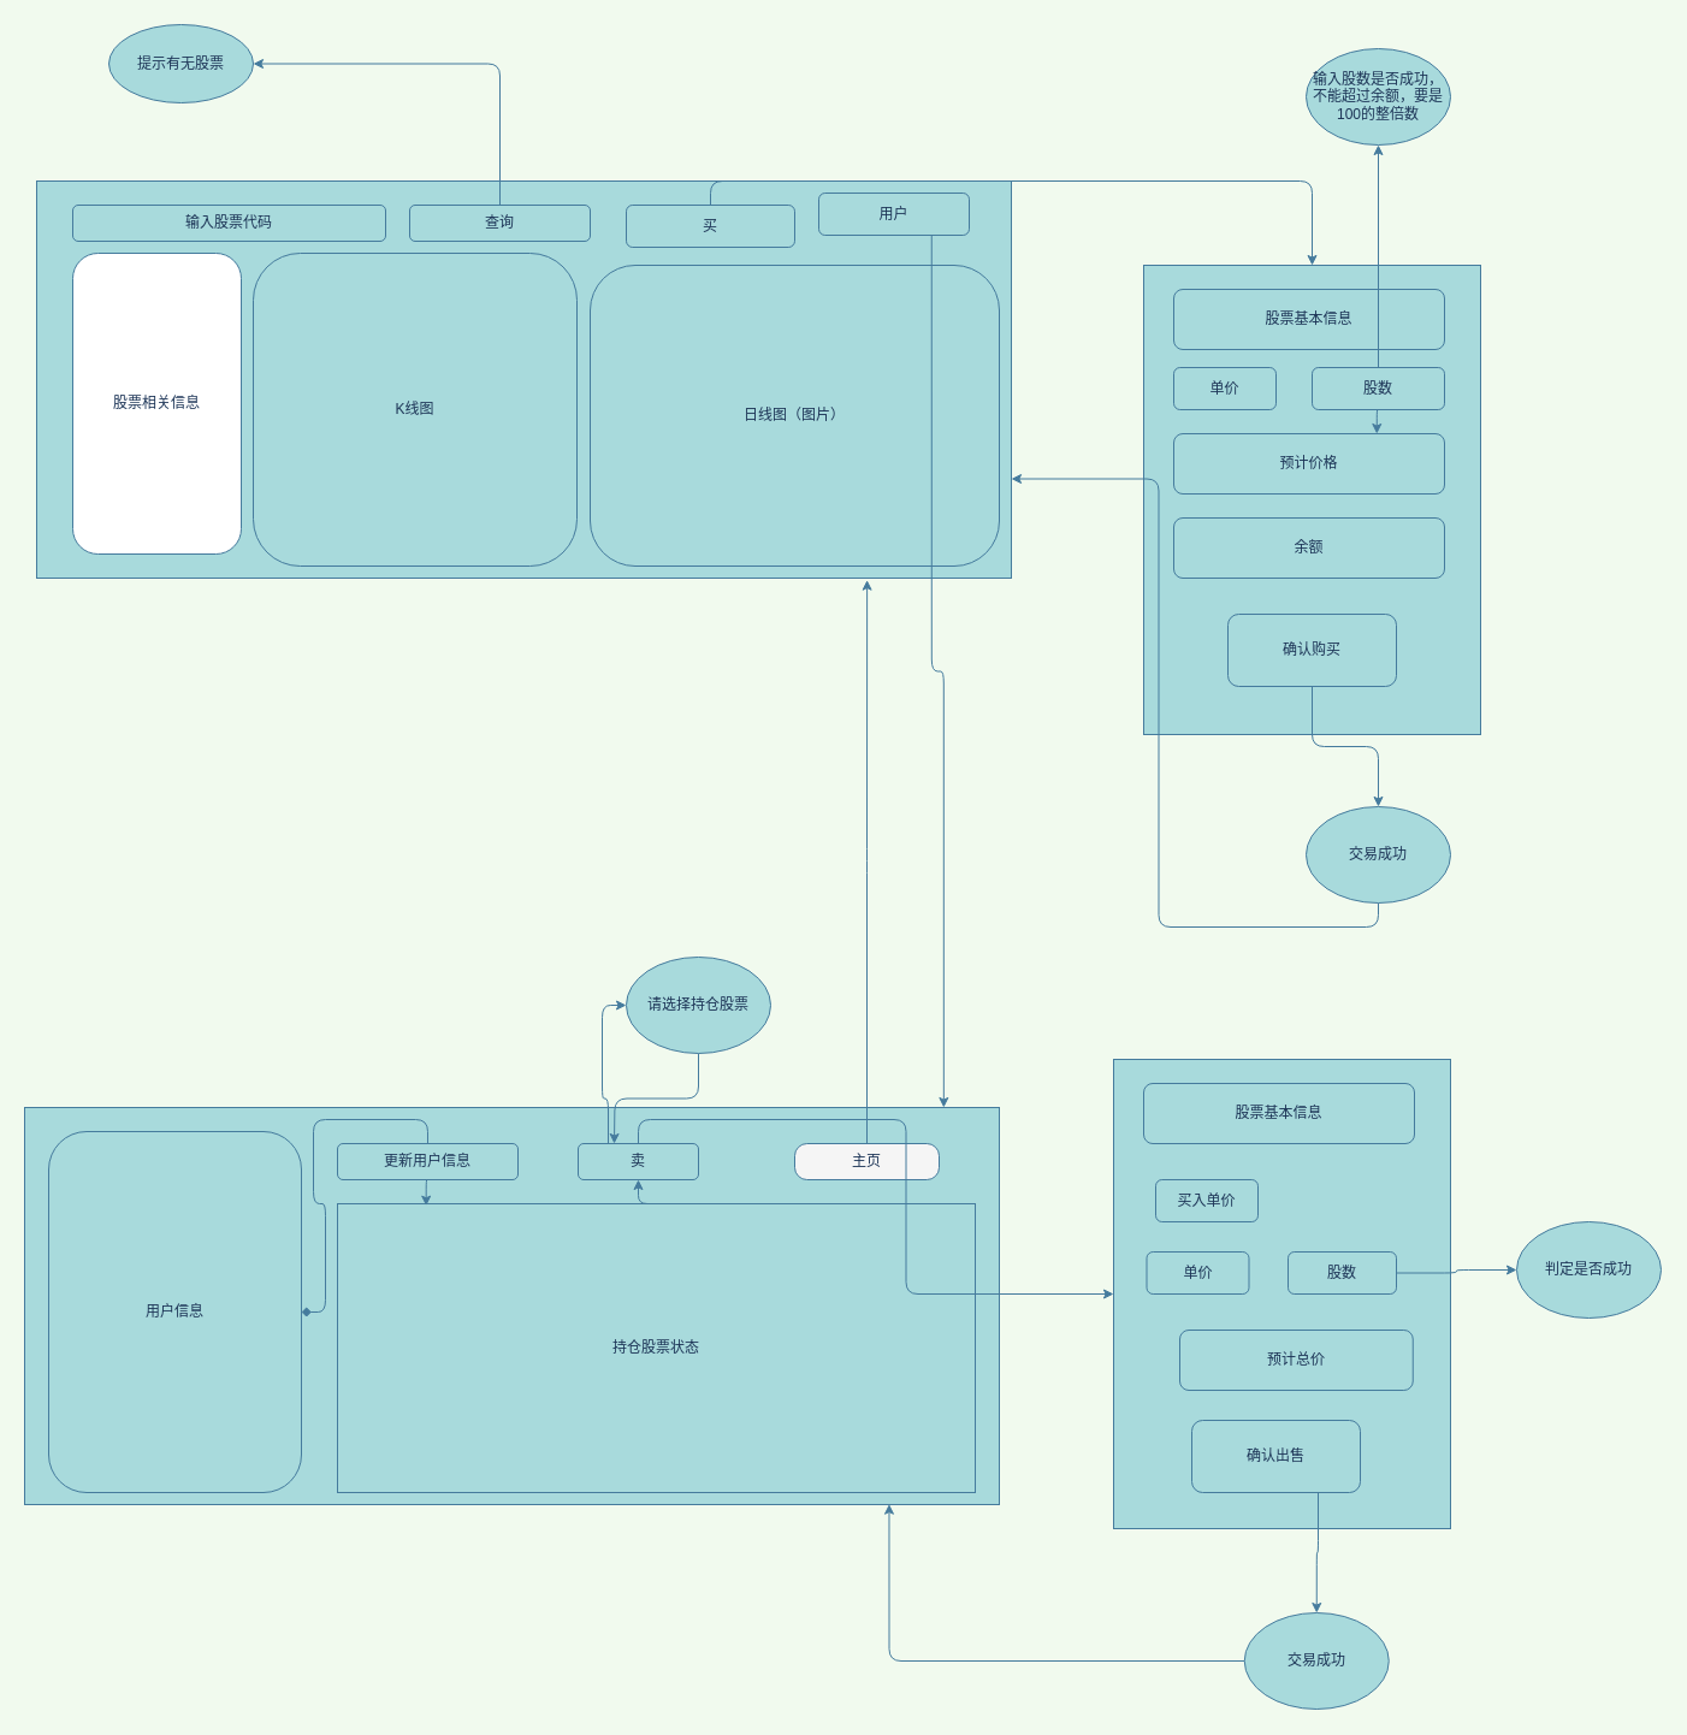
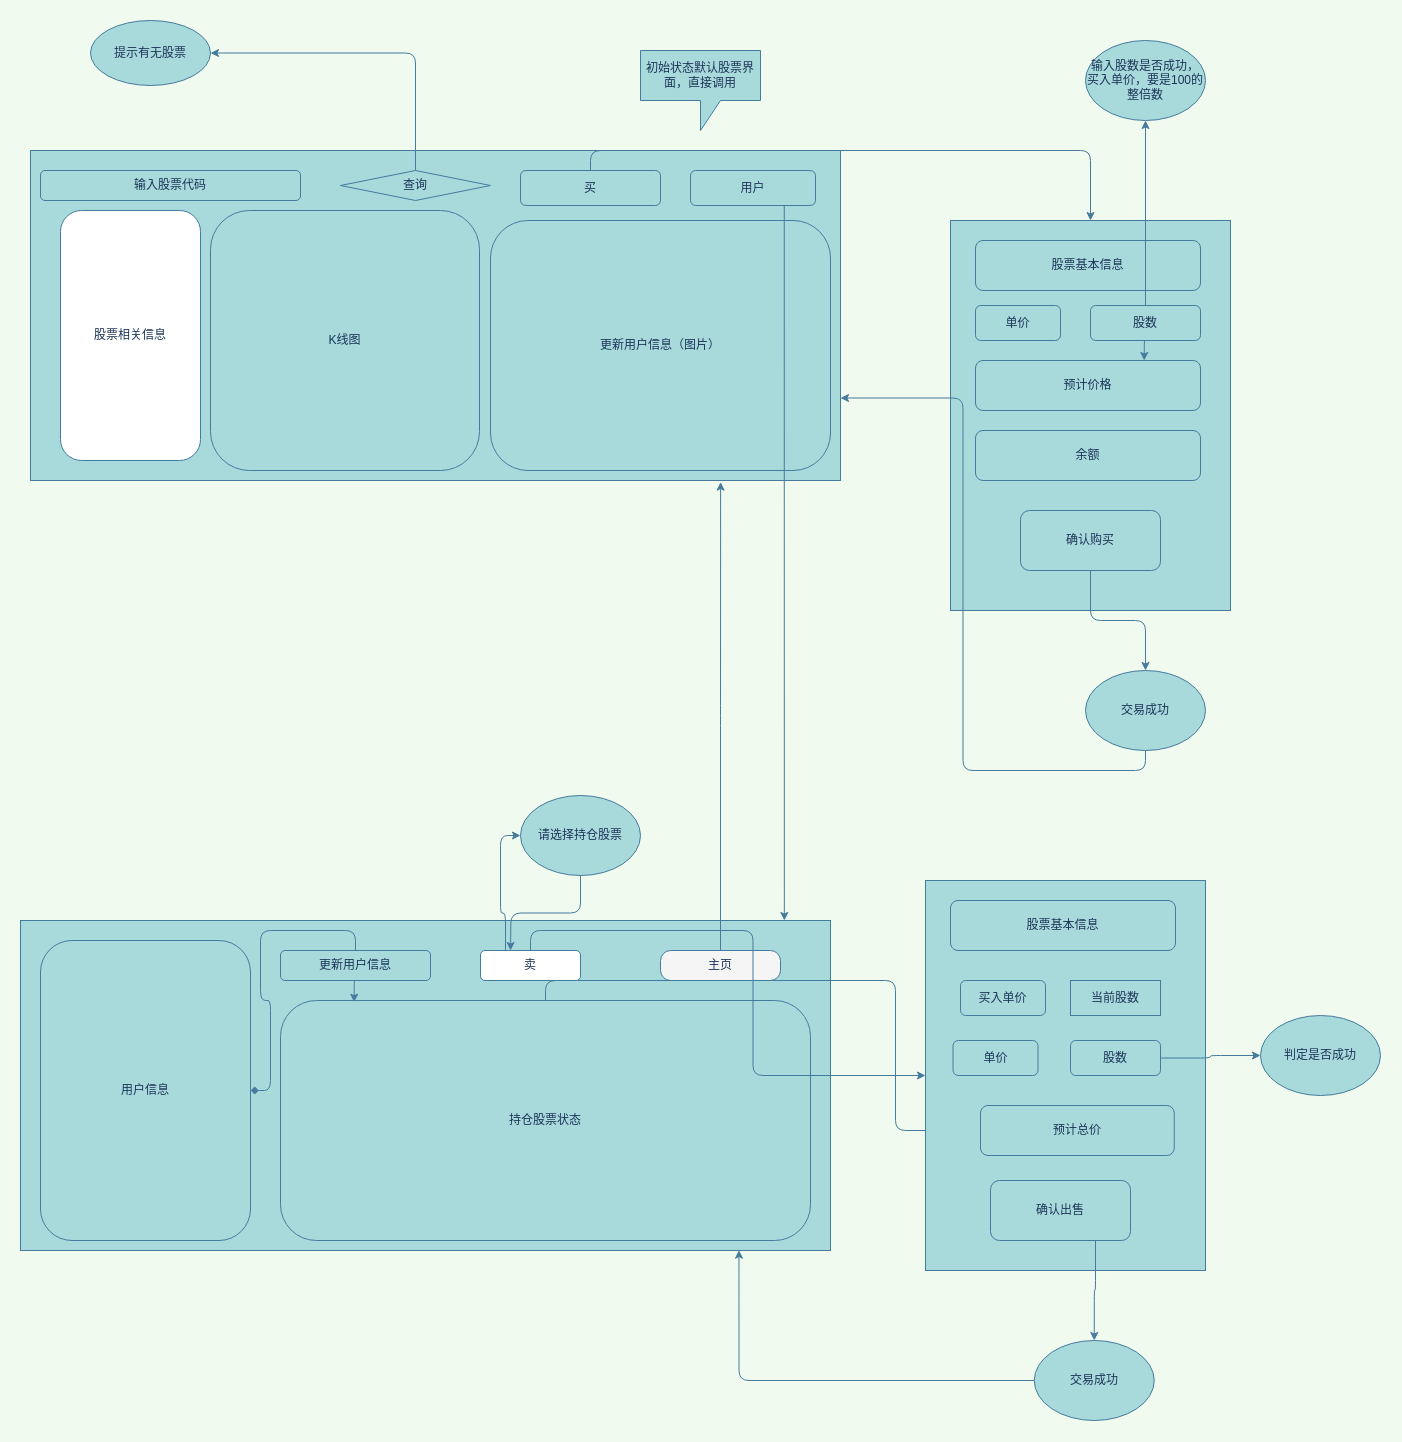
  <mxCell id="0" />
  <mxCell id="1" parent="0" />
  <mxCell id="2" value="c" style="rounded=0;whiteSpace=wrap;html=1;fillColor=#A8DADC;strokeColor=#457B9D;fontColor=#1D3557;" parent="1" vertex="1"><mxGeometry x="30" y="150" width="810" height="330" as="geometry" /></mxCell>
  <mxCell id="3" value="" style="rounded=0;whiteSpace=wrap;html=1;fillColor=#A8DADC;strokeColor=#457B9D;fontColor=#1D3557;" parent="1" vertex="1"><mxGeometry x="20" y="920" width="810" height="330" as="geometry" /></mxCell>
- <mxCell id="4" value="输入股票代码" style="rounded=1;whiteSpace=wrap;html=1;fillColor=#A8DADC;strokeColor=#457B9D;fontColor=#1D3557;" parent="1" vertex="1"><mxGeometry x="60" y="170" width="260" height="30" as="geometry" /></mxCell>
+ <mxCell id="4" value="输入股票代码" style="rounded=1;whiteSpace=wrap;html=1;fillColor=#A8DADC;strokeColor=#457B9D;fontColor=#1D3557;" parent="1" vertex="1"><mxGeometry x="40" y="170" width="260" height="30" as="geometry" /></mxCell>
  <mxCell id="5" value="股票相关信息" style="rounded=1;whiteSpace=wrap;html=1;fillColor=#ffffff;strokeColor=#457B9D;fontColor=#1D3557;" parent="1" vertex="1"><mxGeometry x="60" y="210" width="140" height="250" as="geometry" /></mxCell>
  <mxCell id="6" value="K线图" style="rounded=1;whiteSpace=wrap;html=1;fillColor=#A8DADC;strokeColor=#457B9D;fontColor=#1D3557;" parent="1" vertex="1"><mxGeometry x="210" y="210" width="269" height="260" as="geometry" /></mxCell>
- <mxCell id="7" value="日线图（图片）" style="rounded=1;whiteSpace=wrap;html=1;fillColor=#A8DADC;strokeColor=#457B9D;fontColor=#1D3557;" parent="1" vertex="1"><mxGeometry x="490" y="220" width="340" height="250" as="geometry" /></mxCell>
+ <mxCell id="7" value="更新用户信息（图片）" style="rounded=1;whiteSpace=wrap;html=1;fillColor=#A8DADC;strokeColor=#457B9D;fontColor=#1D3557;" parent="1" vertex="1"><mxGeometry x="490" y="220" width="340" height="250" as="geometry" /></mxCell>
  <mxCell id="8" style="edgeStyle=orthogonalEdgeStyle;curved=0;rounded=1;sketch=0;orthogonalLoop=1;jettySize=auto;html=1;exitX=0.75;exitY=1;exitDx=0;exitDy=0;entryX=0.943;entryY=0;entryDx=0;entryDy=0;entryPerimeter=0;strokeColor=#457B9D;fillColor=#A8DADC;fontColor=#1D3557;" edge="1" parent="1" source="9" target="3"><mxGeometry relative="1" as="geometry" /></mxCell>
- <mxCell id="9" value="用户" style="rounded=1;whiteSpace=wrap;html=1;fillColor=#A8DADC;strokeColor=#457B9D;fontColor=#1D3557;" parent="1" vertex="1"><mxGeometry x="680" y="160" width="125" height="35" as="geometry" /></mxCell>
+ <mxCell id="9" value="用户" style="rounded=1;whiteSpace=wrap;html=1;fillColor=#A8DADC;strokeColor=#457B9D;fontColor=#1D3557;" parent="1" vertex="1"><mxGeometry x="690" y="170" width="125" height="35" as="geometry" /></mxCell>
  <mxCell id="10" style="edgeStyle=orthogonalEdgeStyle;curved=0;rounded=1;sketch=0;orthogonalLoop=1;jettySize=auto;html=1;exitX=0.5;exitY=0;exitDx=0;exitDy=0;entryX=0.852;entryY=1.005;entryDx=0;entryDy=0;entryPerimeter=0;strokeColor=#457B9D;fillColor=#A8DADC;fontColor=#1D3557;" edge="1" parent="1" source="11" target="2"><mxGeometry relative="1" as="geometry" /></mxCell>
  <mxCell id="11" value="主页" style="rounded=1;whiteSpace=wrap;html=1;arcSize=34;fillColor=#f5f5f5;strokeColor=#457B9D;fontColor=#1D3557;" parent="1" vertex="1"><mxGeometry x="660" y="950" width="120" height="30" as="geometry" /></mxCell>
- <mxCell id="12" style="edgeStyle=orthogonalEdgeStyle;curved=0;rounded=1;sketch=0;orthogonalLoop=1;jettySize=auto;html=1;exitX=0.5;exitY=0;exitDx=0;exitDy=0;entryX=0.5;entryY=1;entryDx=0;entryDy=0;strokeColor=#457B9D;fillColor=#A8DADC;fontColor=#1D3557;" edge="1" parent="1" source="13" target="16"><mxGeometry relative="1" as="geometry" /></mxCell>
- <mxCell id="13" value="持仓股票状态" style="whiteSpace=wrap;html=1;fillColor=#A8DADC;strokeColor=#457B9D;fontColor=#1D3557;rounded=0;" parent="1" vertex="1"><mxGeometry x="280" y="1000" width="530" height="240" as="geometry" /></mxCell>
+ <mxCell id="12" style="edgeStyle=orthogonalEdgeStyle;curved=0;rounded=1;sketch=0;orthogonalLoop=1;jettySize=auto;html=1;exitX=0.5;exitY=0;exitDx=0;exitDy=0;strokeColor=#457B9D;fillColor=#A8DADC;fontColor=#1D3557;" edge="1" parent="1" source="13" target="43"><mxGeometry relative="1" as="geometry" /></mxCell>
+ <mxCell id="13" value="持仓股票状态" style="rounded=1;whiteSpace=wrap;html=1;fillColor=#A8DADC;strokeColor=#457B9D;fontColor=#1D3557;" parent="1" vertex="1"><mxGeometry x="280" y="1000" width="530" height="240" as="geometry" /></mxCell>
  <mxCell id="14" style="edgeStyle=orthogonalEdgeStyle;curved=0;rounded=1;sketch=0;orthogonalLoop=1;jettySize=auto;html=1;exitX=0.5;exitY=0;exitDx=0;exitDy=0;strokeColor=#457B9D;fillColor=#A8DADC;fontColor=#1D3557;" edge="1" parent="1" source="16" target="38"><mxGeometry relative="1" as="geometry" /></mxCell>
  <mxCell id="15" style="edgeStyle=orthogonalEdgeStyle;curved=0;rounded=1;sketch=0;orthogonalLoop=1;jettySize=auto;html=1;exitX=0.25;exitY=0;exitDx=0;exitDy=0;entryX=0;entryY=0.5;entryDx=0;entryDy=0;strokeColor=#457B9D;fillColor=#A8DADC;fontColor=#1D3557;" edge="1" parent="1" source="16" target="50"><mxGeometry relative="1" as="geometry" /></mxCell>
- <mxCell id="16" value="卖" style="rounded=1;whiteSpace=wrap;html=1;fillColor=#A8DADC;strokeColor=#457B9D;fontColor=#1D3557;" parent="1" vertex="1"><mxGeometry x="480" y="950" width="100" height="30" as="geometry" /></mxCell>
+ <mxCell id="16" value="卖" style="rounded=1;whiteSpace=wrap;html=1;fillColor=#ffffff;strokeColor=#457B9D;fontColor=#1D3557;" parent="1" vertex="1"><mxGeometry x="480" y="950" width="100" height="30" as="geometry" /></mxCell>
  <mxCell id="17" value="用户信息" style="rounded=1;whiteSpace=wrap;html=1;fillColor=#A8DADC;strokeColor=#457B9D;fontColor=#1D3557;" parent="1" vertex="1"><mxGeometry x="40" y="940" width="210" height="300" as="geometry" /></mxCell>
  <mxCell id="18" style="edgeStyle=orthogonalEdgeStyle;curved=0;rounded=1;sketch=0;orthogonalLoop=1;jettySize=auto;html=1;exitX=0.5;exitY=0;exitDx=0;exitDy=0;entryX=1;entryY=0.5;entryDx=0;entryDy=0;strokeColor=#457B9D;fillColor=#A8DADC;fontColor=#1D3557;" edge="1" parent="1" source="19" target="20"><mxGeometry relative="1" as="geometry" /></mxCell>
- <mxCell id="19" value="查询" style="rounded=1;whiteSpace=wrap;html=1;fillColor=#A8DADC;strokeColor=#457B9D;fontColor=#1D3557;" vertex="1" parent="1"><mxGeometry x="340" y="170" width="150" height="30" as="geometry" /></mxCell>
+ <mxCell id="19" value="查询" style="rhombus;whiteSpace=wrap;html=1;fillColor=#A8DADC;strokeColor=#457B9D;fontColor=#1D3557;" vertex="1" parent="1"><mxGeometry x="340" y="170" width="150" height="30" as="geometry" /></mxCell>
  <mxCell id="20" value="提示有无股票" style="ellipse;whiteSpace=wrap;html=1;rounded=0;sketch=0;strokeColor=#457B9D;fillColor=#A8DADC;fontColor=#1D3557;" vertex="1" parent="1"><mxGeometry x="90" y="20" width="120" height="65" as="geometry" /></mxCell>
  <mxCell id="21" style="edgeStyle=orthogonalEdgeStyle;curved=0;rounded=1;sketch=0;orthogonalLoop=1;jettySize=auto;html=1;exitX=0.5;exitY=0;exitDx=0;exitDy=0;entryX=0.5;entryY=0;entryDx=0;entryDy=0;strokeColor=#457B9D;fillColor=#A8DADC;fontColor=#1D3557;" edge="1" parent="1" source="22" target="27"><mxGeometry relative="1" as="geometry" /></mxCell>
  <mxCell id="22" value="买" style="rounded=1;whiteSpace=wrap;html=1;fillColor=#A8DADC;strokeColor=#457B9D;fontColor=#1D3557;" vertex="1" parent="1"><mxGeometry x="520" y="170" width="140" height="35" as="geometry" /></mxCell>
+ <mxCell id="23" value="初始状态默认股票界面，直接调用" style="shape=callout;whiteSpace=wrap;html=1;perimeter=calloutPerimeter;rounded=0;sketch=0;strokeColor=#457B9D;fillColor=#A8DADC;fontColor=#1D3557;" vertex="1" parent="1"><mxGeometry x="640" y="50" width="120" height="80" as="geometry" /></mxCell>
  <mxCell id="24" style="edgeStyle=orthogonalEdgeStyle;curved=0;rounded=1;sketch=0;orthogonalLoop=1;jettySize=auto;html=1;exitX=0.5;exitY=0;exitDx=0;exitDy=0;strokeColor=#457B9D;fillColor=#A8DADC;fontColor=#1D3557;endArrow=diamond;" edge="1" parent="1" source="26" target="17"><mxGeometry relative="1" as="geometry" /></mxCell>
  <mxCell id="25" style="edgeStyle=orthogonalEdgeStyle;curved=0;rounded=1;sketch=0;orthogonalLoop=1;jettySize=auto;html=1;exitX=0.5;exitY=1;exitDx=0;exitDy=0;entryX=0.139;entryY=0.007;entryDx=0;entryDy=0;entryPerimeter=0;strokeColor=#457B9D;fillColor=#A8DADC;fontColor=#1D3557;" edge="1" parent="1" source="26" target="13"><mxGeometry relative="1" as="geometry" /></mxCell>
  <mxCell id="26" value="更新用户信息" style="rounded=1;whiteSpace=wrap;html=1;fillColor=#A8DADC;strokeColor=#457B9D;fontColor=#1D3557;" vertex="1" parent="1"><mxGeometry x="280" y="950" width="150" height="30" as="geometry" /></mxCell>
  <mxCell id="27" value="" style="rounded=0;whiteSpace=wrap;html=1;sketch=0;strokeColor=#457B9D;fillColor=#A8DADC;fontColor=#1D3557;" vertex="1" parent="1"><mxGeometry x="950" y="220" width="280" height="390" as="geometry" /></mxCell>
  <mxCell id="28" value="股票基本信息" style="rounded=1;whiteSpace=wrap;html=1;sketch=0;strokeColor=#457B9D;fillColor=#A8DADC;fontColor=#1D3557;" vertex="1" parent="1"><mxGeometry x="975" y="240" width="225" height="50" as="geometry" /></mxCell>
  <mxCell id="29" value="单价" style="rounded=1;whiteSpace=wrap;html=1;sketch=0;strokeColor=#457B9D;fillColor=#A8DADC;fontColor=#1D3557;" vertex="1" parent="1"><mxGeometry x="975" y="305" width="85" height="35" as="geometry" /></mxCell>
  <mxCell id="30" style="edgeStyle=orthogonalEdgeStyle;curved=0;rounded=1;sketch=0;orthogonalLoop=1;jettySize=auto;html=1;exitX=0.5;exitY=1;exitDx=0;exitDy=0;entryX=0.75;entryY=0;entryDx=0;entryDy=0;strokeColor=#457B9D;fillColor=#A8DADC;fontColor=#1D3557;" edge="1" parent="1" source="32" target="33"><mxGeometry relative="1" as="geometry" /></mxCell>
  <mxCell id="31" style="edgeStyle=orthogonalEdgeStyle;curved=0;rounded=1;sketch=0;orthogonalLoop=1;jettySize=auto;html=1;exitX=0.5;exitY=0;exitDx=0;exitDy=0;entryX=0.5;entryY=1;entryDx=0;entryDy=0;strokeColor=#457B9D;fillColor=#A8DADC;fontColor=#1D3557;" edge="1" parent="1" source="32" target="37"><mxGeometry relative="1" as="geometry" /></mxCell>
  <mxCell id="32" value="股数" style="rounded=1;whiteSpace=wrap;html=1;sketch=0;strokeColor=#457B9D;fillColor=#A8DADC;fontColor=#1D3557;" vertex="1" parent="1"><mxGeometry x="1090" y="305" width="110" height="35" as="geometry" /></mxCell>
  <mxCell id="33" value="预计价格" style="rounded=1;whiteSpace=wrap;html=1;sketch=0;strokeColor=#457B9D;fillColor=#A8DADC;fontColor=#1D3557;" vertex="1" parent="1"><mxGeometry x="975" y="360" width="225" height="50" as="geometry" /></mxCell>
  <mxCell id="34" value="余额" style="rounded=1;whiteSpace=wrap;html=1;sketch=0;strokeColor=#457B9D;fillColor=#A8DADC;fontColor=#1D3557;" vertex="1" parent="1"><mxGeometry x="975" y="430" width="225" height="50" as="geometry" /></mxCell>
  <mxCell id="35" style="edgeStyle=orthogonalEdgeStyle;curved=0;rounded=1;sketch=0;orthogonalLoop=1;jettySize=auto;html=1;exitX=0.5;exitY=1;exitDx=0;exitDy=0;entryX=0.5;entryY=0;entryDx=0;entryDy=0;strokeColor=#457B9D;fillColor=#A8DADC;fontColor=#1D3557;" edge="1" parent="1" source="36" target="52"><mxGeometry relative="1" as="geometry" /></mxCell>
  <mxCell id="36" value="确认购买" style="rounded=1;whiteSpace=wrap;html=1;sketch=0;strokeColor=#457B9D;fillColor=#A8DADC;fontColor=#1D3557;" vertex="1" parent="1"><mxGeometry x="1020" y="510" width="140" height="60" as="geometry" /></mxCell>
- <mxCell id="37" value="输入股数是否成功，不能超过余额，要是100的整倍数" style="ellipse;whiteSpace=wrap;html=1;rounded=0;sketch=0;strokeColor=#457B9D;fillColor=#A8DADC;fontColor=#1D3557;" vertex="1" parent="1"><mxGeometry x="1085" y="40" width="120" height="80" as="geometry" /></mxCell>
+ <mxCell id="37" value="输入股数是否成功，买入单价，要是100的整倍数" style="ellipse;whiteSpace=wrap;html=1;rounded=0;sketch=0;strokeColor=#457B9D;fillColor=#A8DADC;fontColor=#1D3557;" vertex="1" parent="1"><mxGeometry x="1085" y="40" width="120" height="80" as="geometry" /></mxCell>
  <mxCell id="38" value="" style="rounded=0;whiteSpace=wrap;html=1;sketch=0;strokeColor=#457B9D;fillColor=#A8DADC;fontColor=#1D3557;" vertex="1" parent="1"><mxGeometry x="925" y="880" width="280" height="390" as="geometry" /></mxCell>
  <mxCell id="39" value="股票基本信息" style="rounded=1;whiteSpace=wrap;html=1;sketch=0;strokeColor=#457B9D;fillColor=#A8DADC;fontColor=#1D3557;" vertex="1" parent="1"><mxGeometry x="950" y="900" width="225" height="50" as="geometry" /></mxCell>
  <mxCell id="40" value="单价" style="rounded=1;whiteSpace=wrap;html=1;sketch=0;strokeColor=#457B9D;fillColor=#A8DADC;fontColor=#1D3557;" vertex="1" parent="1"><mxGeometry x="952.5" y="1040" width="85" height="35" as="geometry" /></mxCell>
  <mxCell id="41" style="edgeStyle=orthogonalEdgeStyle;curved=0;rounded=1;sketch=0;orthogonalLoop=1;jettySize=auto;html=1;exitX=1;exitY=0.5;exitDx=0;exitDy=0;entryX=0;entryY=0.5;entryDx=0;entryDy=0;strokeColor=#457B9D;fillColor=#A8DADC;fontColor=#1D3557;" edge="1" parent="1" source="42" target="48"><mxGeometry relative="1" as="geometry" /></mxCell>
  <mxCell id="42" value="股数" style="rounded=1;whiteSpace=wrap;html=1;sketch=0;strokeColor=#457B9D;fillColor=#A8DADC;fontColor=#1D3557;" vertex="1" parent="1"><mxGeometry x="1070" y="1040" width="90" height="35" as="geometry" /></mxCell>
  <mxCell id="43" value="预计总价" style="rounded=1;whiteSpace=wrap;html=1;sketch=0;strokeColor=#457B9D;fillColor=#A8DADC;fontColor=#1D3557;" vertex="1" parent="1"><mxGeometry x="980" y="1105" width="193.75" height="50" as="geometry" /></mxCell>
  <mxCell id="44" style="edgeStyle=orthogonalEdgeStyle;curved=0;rounded=1;sketch=0;orthogonalLoop=1;jettySize=auto;html=1;exitX=0.75;exitY=1;exitDx=0;exitDy=0;entryX=0.5;entryY=0;entryDx=0;entryDy=0;strokeColor=#457B9D;fillColor=#A8DADC;fontColor=#1D3557;" edge="1" parent="1" source="45" target="54"><mxGeometry relative="1" as="geometry" /></mxCell>
  <mxCell id="45" value="确认出售" style="rounded=1;whiteSpace=wrap;html=1;sketch=0;strokeColor=#457B9D;fillColor=#A8DADC;fontColor=#1D3557;" vertex="1" parent="1"><mxGeometry x="990" y="1180" width="140" height="60" as="geometry" /></mxCell>
  <mxCell id="46" value="买入单价" style="rounded=1;whiteSpace=wrap;html=1;sketch=0;strokeColor=#457B9D;fillColor=#A8DADC;fontColor=#1D3557;" vertex="1" parent="1"><mxGeometry x="960" y="980" width="85" height="35" as="geometry" /></mxCell>
+ <mxCell id="47" value="当前股数" style="rounded=1;whiteSpace=wrap;html=1;sketch=0;strokeColor=#457B9D;fillColor=#A8DADC;fontColor=#1D3557;arcSize=0;" vertex="1" parent="1"><mxGeometry x="1070" y="980" width="90" height="35" as="geometry" /></mxCell>
  <mxCell id="48" value="判定是否成功" style="ellipse;whiteSpace=wrap;html=1;rounded=0;sketch=0;strokeColor=#457B9D;fillColor=#A8DADC;fontColor=#1D3557;" vertex="1" parent="1"><mxGeometry x="1260" y="1015" width="120" height="80" as="geometry" /></mxCell>
  <mxCell id="49" style="edgeStyle=orthogonalEdgeStyle;curved=0;rounded=1;sketch=0;orthogonalLoop=1;jettySize=auto;html=1;exitX=0.5;exitY=1;exitDx=0;exitDy=0;strokeColor=#457B9D;fillColor=#A8DADC;fontColor=#1D3557;" edge="1" parent="1" source="50"><mxGeometry relative="1" as="geometry"><mxPoint x="510" y="950" as="targetPoint" /></mxGeometry></mxCell>
  <mxCell id="50" value="请选择持仓股票" style="ellipse;whiteSpace=wrap;html=1;rounded=0;sketch=0;strokeColor=#457B9D;fillColor=#A8DADC;fontColor=#1D3557;" vertex="1" parent="1"><mxGeometry x="520" y="795" width="120" height="80" as="geometry" /></mxCell>
  <mxCell id="51" style="edgeStyle=orthogonalEdgeStyle;curved=0;rounded=1;sketch=0;orthogonalLoop=1;jettySize=auto;html=1;exitX=0.5;exitY=1;exitDx=0;exitDy=0;entryX=1;entryY=0.75;entryDx=0;entryDy=0;strokeColor=#457B9D;fillColor=#A8DADC;fontColor=#1D3557;" edge="1" parent="1" source="52" target="2"><mxGeometry relative="1" as="geometry" /></mxCell>
  <mxCell id="52" value="交易成功" style="ellipse;whiteSpace=wrap;html=1;rounded=0;sketch=0;strokeColor=#457B9D;fillColor=#A8DADC;fontColor=#1D3557;" vertex="1" parent="1"><mxGeometry x="1085" y="670" width="120" height="80" as="geometry" /></mxCell>
  <mxCell id="53" style="edgeStyle=orthogonalEdgeStyle;curved=0;rounded=1;sketch=0;orthogonalLoop=1;jettySize=auto;html=1;exitX=0;exitY=0.5;exitDx=0;exitDy=0;strokeColor=#457B9D;fillColor=#A8DADC;fontColor=#1D3557;entryX=0.887;entryY=0.999;entryDx=0;entryDy=0;entryPerimeter=0;" edge="1" parent="1" source="54" target="3"><mxGeometry relative="1" as="geometry"><mxPoint x="740" y="1290" as="targetPoint" /></mxGeometry></mxCell>
  <mxCell id="54" value="交易成功" style="ellipse;whiteSpace=wrap;html=1;rounded=0;sketch=0;strokeColor=#457B9D;fillColor=#A8DADC;fontColor=#1D3557;" vertex="1" parent="1"><mxGeometry x="1033.75" y="1340" width="120" height="80" as="geometry" /></mxCell>
